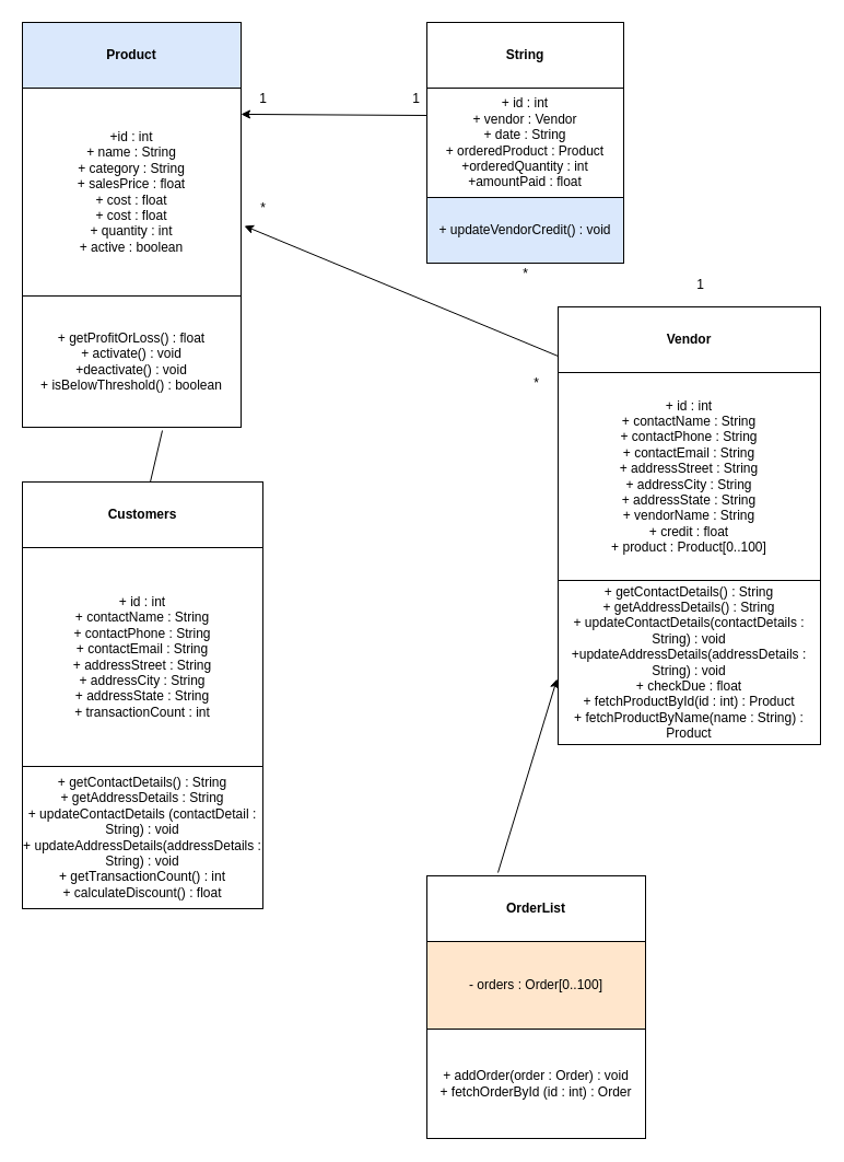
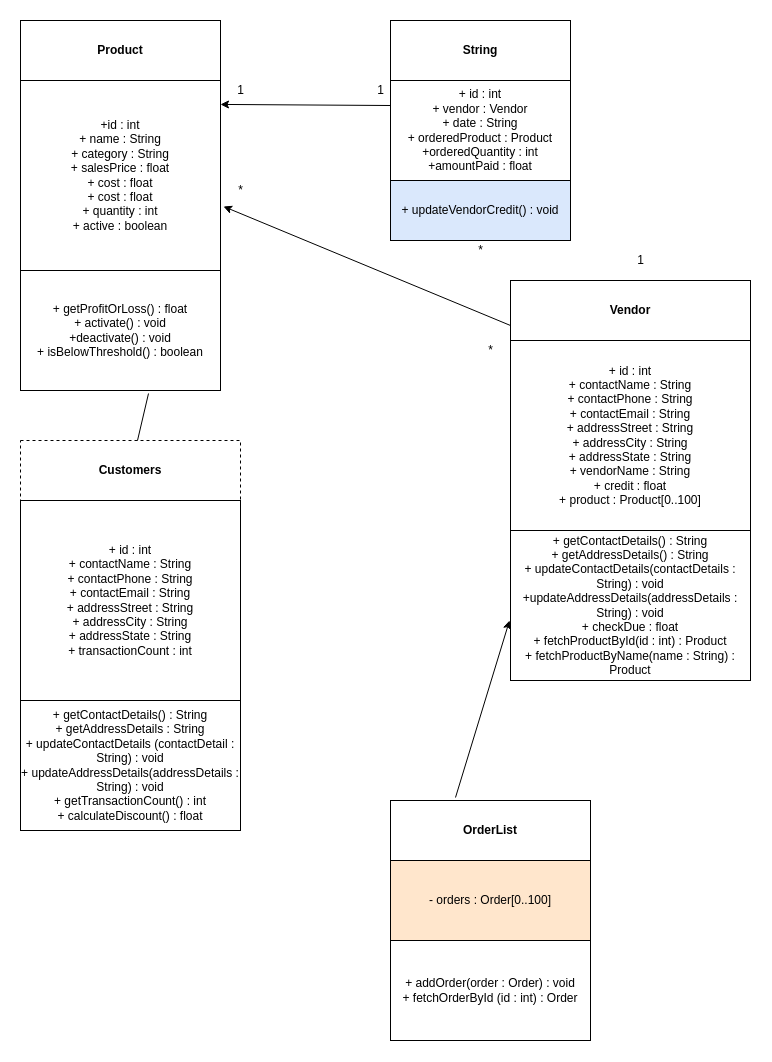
  <mxCell id="0" />
  <mxCell id="1" parent="0" />
- <mxCell id="2" value="Product" style="rounded=0;whiteSpace=wrap;html=1;align=center;fontStyle=1;fillColor=#dae8fc;" vertex="1" parent="1"><mxGeometry x="20" y="20" width="200" height="60" as="geometry" /></mxCell>
+ <mxCell id="2" value="Product" style="rounded=0;whiteSpace=wrap;html=1;align=center;fontStyle=1" vertex="1" parent="1"><mxGeometry x="20" y="20" width="200" height="60" as="geometry" /></mxCell>
  <mxCell id="3" style="edgeStyle=orthogonalEdgeStyle;rounded=0;orthogonalLoop=1;jettySize=auto;html=1;exitX=0.5;exitY=1;exitDx=0;exitDy=0;" edge="1" parent="1" source="2" target="2"><mxGeometry relative="1" as="geometry" /></mxCell>
  <mxCell id="4" value="+id : int&lt;br&gt;+ name : String&lt;br&gt;+ category : String&lt;br&gt;+ salesPrice : float&lt;br&gt;+ cost : float&lt;br&gt;+ cost : float&lt;br&gt;+ quantity : int&lt;br&gt;+ active : boolean&lt;br&gt;" style="rounded=0;whiteSpace=wrap;html=1;" vertex="1" parent="1"><mxGeometry x="20" y="80" width="200" height="190" as="geometry" /></mxCell>
  <mxCell id="5" value="+ getProfitOrLoss() : float&lt;br&gt;+ activate() : void&lt;br&gt;+deactivate() : void&lt;br&gt;+ isBelowThreshold() : boolean" style="rounded=0;whiteSpace=wrap;html=1;" vertex="1" parent="1"><mxGeometry x="20" y="270" width="200" height="120" as="geometry" /></mxCell>
  <mxCell id="6" value="&lt;b&gt;String&lt;/b&gt;" style="rounded=0;whiteSpace=wrap;html=1;" vertex="1" parent="1"><mxGeometry x="390" y="20" width="180" height="60" as="geometry" /></mxCell>
  <mxCell id="7" value="+ id : int&lt;br&gt;+ vendor : Vendor&lt;br&gt;+ date : String&lt;br&gt;+ orderedProduct : Product&lt;br&gt;+orderedQuantity : int&lt;br&gt;+amountPaid : float" style="rounded=0;whiteSpace=wrap;html=1;" vertex="1" parent="1"><mxGeometry x="390" y="80" width="180" height="100" as="geometry" /></mxCell>
  <mxCell id="8" value="+ updateVendorCredit() : void" style="rounded=0;whiteSpace=wrap;html=1;fillColor=#dae8fc;" vertex="1" parent="1"><mxGeometry x="390" y="180" width="180" height="60" as="geometry" /></mxCell>
- <mxCell id="9" value="&lt;b&gt;Customers&lt;/b&gt;" style="rounded=0;whiteSpace=wrap;html=1;" vertex="1" parent="1"><mxGeometry x="20" y="440" width="220" height="60" as="geometry" /></mxCell>
+ <mxCell id="9" value="&lt;b&gt;Customers&lt;/b&gt;" style="rounded=0;whiteSpace=wrap;html=1;dashed=1;" vertex="1" parent="1"><mxGeometry x="20" y="440" width="220" height="60" as="geometry" /></mxCell>
  <mxCell id="10" value="+ id : int&lt;br&gt;+ contactName : String&lt;br&gt;+ contactPhone : String&lt;br&gt;+ contactEmail : String&lt;br&gt;+ addressStreet : String&lt;br&gt;+ addressCity : String&lt;br&gt;+ addressState : String&lt;br&gt;+ transactionCount : int" style="rounded=0;whiteSpace=wrap;html=1;" vertex="1" parent="1"><mxGeometry x="20" y="500" width="220" height="200" as="geometry" /></mxCell>
  <mxCell id="11" value="+ getContactDetails() : String&lt;br&gt;+ getAddressDetails : String&lt;br&gt;+ updateContactDetails (contactDetail : String) : void&lt;br&gt;+ updateAddressDetails(addressDetails : String) : void&lt;br&gt;+ getTransactionCount() : int&lt;br&gt;+ calculateDiscount() : float" style="rounded=0;whiteSpace=wrap;html=1;" vertex="1" parent="1"><mxGeometry x="20" y="700" width="220" height="130" as="geometry" /></mxCell>
  <mxCell id="12" value="Vendor" style="rounded=0;whiteSpace=wrap;html=1;fontStyle=1" vertex="1" parent="1"><mxGeometry x="510" y="280" width="240" height="60" as="geometry" /></mxCell>
  <mxCell id="13" value="+ id : int&lt;br&gt;+ contactName : String&lt;br&gt;+ contactPhone : String&lt;br&gt;+ contactEmail : String&lt;br&gt;+ addressStreet : String&lt;br&gt;+ addressCity : String&lt;br&gt;+ addressState : String&lt;br&gt;+ vendorName : String&lt;br&gt;+ credit : float&lt;br&gt;+ product : Product[0..100]" style="rounded=0;whiteSpace=wrap;html=1;" vertex="1" parent="1"><mxGeometry x="510" y="340" width="240" height="190" as="geometry" /></mxCell>
  <mxCell id="14" value="+ getContactDetails() : String&lt;br&gt;+ getAddressDetails() : String&lt;br&gt;+ updateContactDetails(contactDetails : String) : void&lt;br&gt;+updateAddressDetails(addressDetails : String) : void&lt;br&gt;+ checkDue : float&lt;br&gt;+ fetchProductById(id : int) : Product&lt;br&gt;+ fetchProductByName(name : String) : Product" style="rounded=0;whiteSpace=wrap;html=1;" vertex="1" parent="1"><mxGeometry x="510" y="530" width="240" height="150" as="geometry" /></mxCell>
  <mxCell id="15" value="&lt;b&gt;OrderList&lt;/b&gt;" style="rounded=0;whiteSpace=wrap;html=1;" vertex="1" parent="1"><mxGeometry x="390" y="800" width="200" height="60" as="geometry" /></mxCell>
  <mxCell id="16" value="- orders : Order[0..100]" style="rounded=0;whiteSpace=wrap;html=1;fillColor=#ffe6cc;" vertex="1" parent="1"><mxGeometry x="390" y="860" width="200" height="80" as="geometry" /></mxCell>
  <mxCell id="17" value="+ addOrder(order : Order) : void&lt;br&gt;+ fetchOrderById (id : int) : Order" style="rounded=0;whiteSpace=wrap;html=1;" vertex="1" parent="1"><mxGeometry x="390" y="940" width="200" height="100" as="geometry" /></mxCell>
  <mxCell id="18" value="" style="endArrow=classic;html=1;exitX=0;exitY=0.25;exitDx=0;exitDy=0;entryX=1;entryY=0.126;entryDx=0;entryDy=0;entryPerimeter=0;" edge="1" parent="1" source="7" target="4"><mxGeometry width="50" height="50" relative="1" as="geometry"><mxPoint x="340" y="260" as="sourcePoint" /><mxPoint x="390" y="210" as="targetPoint" /></mxGeometry></mxCell>
  <mxCell id="19" value="1" style="text;html=1;align=center;verticalAlign=middle;resizable=0;points=[];autosize=1;" vertex="1" parent="1"><mxGeometry x="230" y="80" width="20" height="20" as="geometry" /></mxCell>
  <mxCell id="20" value="1" style="text;html=1;align=center;verticalAlign=middle;resizable=0;points=[];autosize=1;" vertex="1" parent="1"><mxGeometry x="370" y="80" width="20" height="20" as="geometry" /></mxCell>
  <mxCell id="21" value="" style="endArrow=classic;html=1;entryX=1.015;entryY=0.663;entryDx=0;entryDy=0;entryPerimeter=0;exitX=0;exitY=0.75;exitDx=0;exitDy=0;" edge="1" parent="1" source="12" target="4"><mxGeometry width="50" height="50" relative="1" as="geometry"><mxPoint x="340" y="310" as="sourcePoint" /><mxPoint x="390" y="260" as="targetPoint" /></mxGeometry></mxCell>
  <mxCell id="22" value="*" style="text;html=1;align=center;verticalAlign=middle;resizable=0;points=[];autosize=1;" vertex="1" parent="1"><mxGeometry x="230" y="180" width="20" height="20" as="geometry" /></mxCell>
  <mxCell id="23" value="*" style="text;html=1;align=center;verticalAlign=middle;resizable=0;points=[];autosize=1;" vertex="1" parent="1"><mxGeometry x="480" y="340" width="20" height="20" as="geometry" /></mxCell>
  <mxCell id="24" value="*" style="text;html=1;align=center;verticalAlign=middle;resizable=0;points=[];autosize=1;" vertex="1" parent="1"><mxGeometry x="470" y="240" width="20" height="20" as="geometry" /></mxCell>
  <mxCell id="25" value="1" style="text;html=1;align=center;verticalAlign=middle;resizable=0;points=[];autosize=1;" vertex="1" parent="1"><mxGeometry x="630" y="250" width="20" height="20" as="geometry" /></mxCell>
  <mxCell id="26" value="" style="endArrow=none;html=1;entryX=0.64;entryY=1.025;entryDx=0;entryDy=0;entryPerimeter=0;" edge="1" parent="1" source="9" target="5"><mxGeometry width="50" height="50" relative="1" as="geometry"><mxPoint x="350" y="440" as="sourcePoint" /><mxPoint x="400" y="390" as="targetPoint" /></mxGeometry></mxCell>
  <mxCell id="27" value="" style="endArrow=classic;html=1;entryX=-0.004;entryY=0.6;entryDx=0;entryDy=0;entryPerimeter=0;exitX=0.325;exitY=-0.05;exitDx=0;exitDy=0;exitPerimeter=0;" edge="1" parent="1" source="15" target="14"><mxGeometry width="50" height="50" relative="1" as="geometry"><mxPoint x="350" y="640" as="sourcePoint" /><mxPoint x="400" y="590" as="targetPoint" /></mxGeometry></mxCell>
